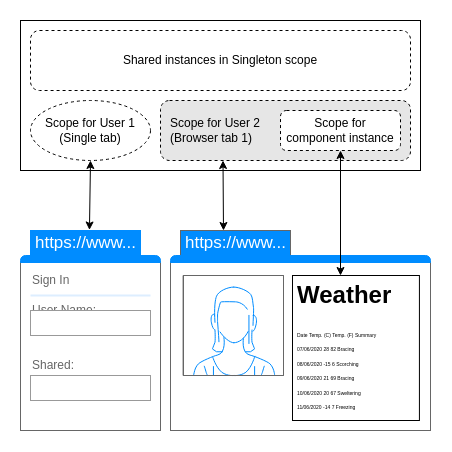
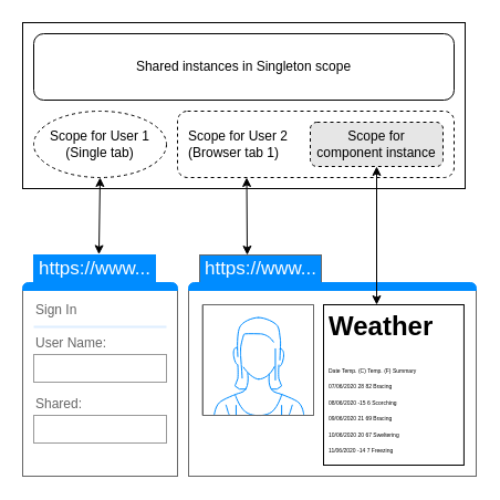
  <mxCell id="0" />
  <mxCell id="1" parent="0" />
  <mxCell id="2" value="" style="rounded=0;whiteSpace=wrap;html=1;" parent="1" vertex="1"><mxGeometry x="20" y="20" width="400" height="150" as="geometry" /></mxCell>
- <mxCell id="3" value="Shared instances in Singleton scope" style="rounded=1;whiteSpace=wrap;html=1;dashed=1;" parent="1" vertex="1"><mxGeometry x="30" y="30" width="380" height="60" as="geometry" /></mxCell>
+ <mxCell id="3" value="Shared instances in Singleton scope" style="rounded=1;whiteSpace=wrap;html=1;dashed=0;" parent="1" vertex="1"><mxGeometry x="30" y="30" width="380" height="60" as="geometry" /></mxCell>
  <mxCell id="4" value="Scope for User 1&lt;br&gt;(Single tab)" style="ellipse;whiteSpace=wrap;html=1;dashed=1;" parent="1" vertex="1"><mxGeometry x="30" y="100" width="120" height="60" as="geometry" /></mxCell>
- <mxCell id="5" value="Scope for User 2&lt;br&gt;(Browser tab 1)" style="rounded=1;whiteSpace=wrap;html=1;dashed=1;align=left;spacingLeft=8;fillColor=#e6e6e6;" parent="1" vertex="1"><mxGeometry x="160" y="100" width="250" height="60" as="geometry" /></mxCell>
- <mxCell id="6" value="Scope for&lt;br&gt;component instance" style="rounded=1;whiteSpace=wrap;html=1;dashed=1;fillColor=#ffffff;" parent="1" vertex="1"><mxGeometry x="280" y="110" width="120" height="40" as="geometry" /></mxCell>
+ <mxCell id="5" value="Scope for User 2&lt;br&gt;(Browser tab 1)" style="rounded=1;whiteSpace=wrap;html=1;dashed=1;align=left;spacingLeft=8;" parent="1" vertex="1"><mxGeometry x="160" y="100" width="250" height="60" as="geometry" /></mxCell>
+ <mxCell id="6" value="Scope for&lt;br&gt;component instance" style="rounded=1;whiteSpace=wrap;html=1;dashed=1;fillColor=#E6E6E6;" parent="1" vertex="1"><mxGeometry x="280" y="110" width="120" height="40" as="geometry" /></mxCell>
  <mxCell id="7" value="" style="strokeWidth=1;shadow=0;dashed=0;align=center;html=1;shape=mxgraph.mockup.containers.marginRect2;rectMarginTop=32;strokeColor=#666666;gradientColor=none;" parent="1" vertex="1"><mxGeometry x="20" y="230" width="140" height="200" as="geometry" /></mxCell>
  <mxCell id="8" value="&lt;font color=&quot;#ffffff&quot;&gt;https://www...&lt;/font&gt;" style="strokeColor=#008CFF;fillColor=#008CFF;gradientColor=inherit;strokeWidth=1;shadow=0;dashed=0;align=center;html=1;shape=mxgraph.mockup.containers.rrect;rSize=0;fontSize=17;fontColor=#666666;gradientColor=none;" parent="7" vertex="1"><mxGeometry width="110" height="25" relative="1" as="geometry"><mxPoint x="10" as="offset" /></mxGeometry></mxCell>
  <mxCell id="9" value="" style="strokeWidth=1;shadow=0;dashed=0;align=center;html=1;shape=mxgraph.mockup.containers.topButton;rSize=5;strokeColor=#008cff;fillColor=#008cff;gradientColor=none;resizeWidth=1;movable=0;deletable=1;" parent="7" vertex="1"><mxGeometry width="140" height="7" relative="1" as="geometry"><mxPoint y="25" as="offset" /></mxGeometry></mxCell>
  <mxCell id="10" value="Sign In" style="strokeWidth=1;shadow=0;dashed=0;align=center;html=1;shape=mxgraph.mockup.forms.anchor;fontSize=12;fontColor=#666666;align=left;resizeWidth=1;spacingLeft=0;" parent="7" vertex="1"><mxGeometry y="30" width="100" height="20" as="geometry"><mxPoint x="10" y="10" as="offset" /></mxGeometry></mxCell>
  <mxCell id="11" value="" style="shape=line;strokeColor=#ddeeff;strokeWidth=2;html=1;resizeWidth=1;" parent="7" vertex="1"><mxGeometry x="10" y="60" width="120" height="10" as="geometry"><mxPoint x="10" y="30" as="offset" /></mxGeometry></mxCell>
  <mxCell id="12" value="User Name:" style="strokeWidth=1;shadow=0;dashed=0;align=center;html=1;shape=mxgraph.mockup.forms.anchor;fontSize=12;fontColor=#666666;align=left;resizeWidth=1;spacingLeft=0;" parent="7" vertex="1"><mxGeometry y="30" width="100" height="20" as="geometry"><mxPoint x="10" y="40" as="offset" /></mxGeometry></mxCell>
- <mxCell id="13" value="johndoe" style="strokeWidth=1;shadow=0;dashed=0;align=center;html=1;shape=mxgraph.mockup.forms.rrect;rSize=0;strokeColor=#999999;fontColor=#666666;align=left;spacingLeft=5;resizeWidth=1;" parent="7" vertex="1"><mxGeometry x="10" y="80" width="120" height="25" as="geometry"><mxPoint x="10" y="60" as="offset" /></mxGeometry></mxCell>
+ <mxCell id="13" value="johndoe" style="strokeWidth=1;shadow=0;dashed=0;align=center;html=1;shape=mxgraph.mockup.forms.rrect;rSize=0;strokeColor=#999999;fontColor=#666666;align=left;spacingLeft=5;resizeWidth=1;" parent="7" vertex="1"><mxGeometry x="10" y="90" width="120" height="25" as="geometry"><mxPoint x="10" y="60" as="offset" /></mxGeometry></mxCell>
  <mxCell id="14" value="Shared:" style="strokeWidth=1;shadow=0;dashed=0;align=center;html=1;shape=mxgraph.mockup.forms.anchor;fontSize=12;fontColor=#666666;align=left;resizeWidth=1;spacingLeft=0;" parent="7" vertex="1"><mxGeometry y="30" width="100" height="20" as="geometry"><mxPoint x="10" y="95" as="offset" /></mxGeometry></mxCell>
  <mxCell id="15" value="" style="strokeWidth=1;shadow=0;dashed=0;align=center;html=1;shape=mxgraph.mockup.forms.rrect;rSize=0;strokeColor=#999999;fontColor=#666666;align=left;spacingLeft=5;resizeWidth=1;" parent="7" vertex="1"><mxGeometry x="10" y="145" width="120" height="25" as="geometry"><mxPoint x="10" y="115" as="offset" /></mxGeometry></mxCell>
  <mxCell id="16" value="" style="strokeWidth=1;shadow=0;dashed=0;align=center;html=1;shape=mxgraph.mockup.containers.marginRect2;rectMarginTop=32;strokeColor=#666666;gradientColor=none;" parent="1" vertex="1"><mxGeometry x="170" y="230" width="260" height="200" as="geometry" /></mxCell>
  <mxCell id="17" value="https://www..." style="strokeColor=inherit;fillColor=#008CFF;gradientColor=inherit;strokeWidth=1;shadow=0;dashed=0;align=center;html=1;shape=mxgraph.mockup.containers.rrect;rSize=0;fontSize=17;fontColor=#FFFFFF;gradientColor=none;" parent="16" vertex="1"><mxGeometry width="110" height="25" relative="1" as="geometry"><mxPoint x="10" as="offset" /></mxGeometry></mxCell>
  <mxCell id="18" value="" style="strokeWidth=1;shadow=0;dashed=0;align=center;html=1;shape=mxgraph.mockup.containers.topButton;rSize=5;strokeColor=#008cff;fillColor=#008cff;gradientColor=none;resizeWidth=1;movable=0;deletable=1;" parent="16" vertex="1"><mxGeometry width="260" height="7" relative="1" as="geometry"><mxPoint y="25" as="offset" /></mxGeometry></mxCell>
  <mxCell id="19" value="" style="verticalLabelPosition=bottom;shadow=0;dashed=0;align=center;html=1;verticalAlign=top;strokeWidth=1;shape=mxgraph.mockup.containers.userFemale;strokeColor=#666666;strokeColor2=#008cff;fillColor=#FFFFFF;" parent="16" vertex="1"><mxGeometry x="13" y="45" width="100" height="100" as="geometry" /></mxCell>
  <mxCell id="20" value="&lt;h1&gt;Weather&lt;/h1&gt;&lt;p&gt;&lt;span style=&quot;font-size: 5px&quot;&gt;&lt;span&gt;Date&lt;/span&gt;&lt;span&gt;&#09;&lt;/span&gt;&lt;span&gt;Temp. (C)&lt;/span&gt;&lt;span&gt;&#09;&lt;/span&gt;&lt;span&gt;Temp. (F)&lt;/span&gt;&lt;span&gt;&#09;&lt;/span&gt;&lt;span&gt;Summary&lt;br&gt;&lt;/span&gt;&lt;/span&gt;&lt;span style=&quot;font-size: 5px&quot;&gt;07/06/2020&lt;/span&gt;&lt;span style=&quot;font-size: 5px&quot;&gt;&#09;&lt;/span&gt;&lt;span style=&quot;font-size: 5px&quot;&gt;28&lt;/span&gt;&lt;span style=&quot;font-size: 5px&quot;&gt;&#09;&lt;/span&gt;&lt;span style=&quot;font-size: 5px&quot;&gt;82&lt;/span&gt;&lt;span style=&quot;font-size: 5px&quot;&gt;&#09;&lt;/span&gt;&lt;span style=&quot;font-size: 5px&quot;&gt;Bracing&lt;br&gt;&lt;/span&gt;&lt;span style=&quot;font-size: 5px&quot;&gt;08/06/2020&lt;/span&gt;&lt;span style=&quot;font-size: 5px&quot;&gt;&#09;&lt;/span&gt;&lt;span style=&quot;font-size: 5px&quot;&gt;-15&lt;/span&gt;&lt;span style=&quot;font-size: 5px&quot;&gt;&#09;&lt;/span&gt;&lt;span style=&quot;font-size: 5px&quot;&gt;6&lt;/span&gt;&lt;span style=&quot;font-size: 5px&quot;&gt;&#09;&lt;/span&gt;&lt;span style=&quot;font-size: 5px&quot;&gt;Scorching&lt;br&gt;&lt;/span&gt;&lt;span style=&quot;font-size: 5px&quot;&gt;09/06/2020&lt;/span&gt;&lt;span style=&quot;font-size: 5px&quot;&gt;&#09;&lt;/span&gt;&lt;span style=&quot;font-size: 5px&quot;&gt;21&lt;/span&gt;&lt;span style=&quot;font-size: 5px&quot;&gt;&#09;&lt;/span&gt;&lt;span style=&quot;font-size: 5px&quot;&gt;69&lt;/span&gt;&lt;span style=&quot;font-size: 5px&quot;&gt;&#09;&lt;/span&gt;&lt;span style=&quot;font-size: 5px&quot;&gt;Bracing&lt;br&gt;&lt;/span&gt;&lt;span style=&quot;font-size: 5px&quot;&gt;10/06/2020&lt;/span&gt;&lt;span style=&quot;font-size: 5px&quot;&gt;&#09;&lt;/span&gt;&lt;span style=&quot;font-size: 5px&quot;&gt;20&lt;/span&gt;&lt;span style=&quot;font-size: 5px&quot;&gt;&#09;&lt;/span&gt;&lt;span style=&quot;font-size: 5px&quot;&gt;67&lt;/span&gt;&lt;span style=&quot;font-size: 5px&quot;&gt;&#09;&lt;/span&gt;&lt;span style=&quot;font-size: 5px&quot;&gt;Sweltering&lt;br&gt;&lt;/span&gt;&lt;span style=&quot;font-size: 5px&quot;&gt;11/06/2020&lt;/span&gt;&lt;span style=&quot;font-size: 5px&quot;&gt;&#09;&lt;/span&gt;&lt;span style=&quot;font-size: 5px&quot;&gt;-14&lt;/span&gt;&lt;span style=&quot;font-size: 5px&quot;&gt;&#09;&lt;/span&gt;&lt;span style=&quot;font-size: 5px&quot;&gt;7&lt;/span&gt;&lt;span style=&quot;font-size: 5px&quot;&gt;&#09;&lt;/span&gt;&lt;span style=&quot;font-size: 5px&quot;&gt;Freezing&lt;/span&gt;&lt;span style=&quot;font-size: 5px&quot;&gt;&lt;br&gt;&lt;/span&gt;&lt;/p&gt;" style="text;html=1;strokeColor=#000000;fillColor=none;spacing=5;spacingTop=-20;whiteSpace=wrap;overflow=hidden;rounded=0;" vertex="1" parent="16"><mxGeometry x="122" y="45" width="126.923" height="145" as="geometry" /></mxCell>
  <mxCell id="21" value="" style="endArrow=classic;startArrow=classic;html=1;entryX=0.5;entryY=1;entryDx=0;entryDy=0;exitX=0.536;exitY=-0.021;exitDx=0;exitDy=0;exitPerimeter=0;" parent="1" source="8" target="4" edge="1"><mxGeometry width="50" height="50" relative="1" as="geometry"><mxPoint x="-40" y="240" as="sourcePoint" /><mxPoint x="10" y="190" as="targetPoint" /></mxGeometry></mxCell>
  <mxCell id="22" value="" style="endArrow=classic;startArrow=classic;html=1;entryX=0.25;entryY=1;entryDx=0;entryDy=0;" parent="1" target="5" edge="1"><mxGeometry width="50" height="50" relative="1" as="geometry"><mxPoint x="223" y="230" as="sourcePoint" /><mxPoint x="250" y="190" as="targetPoint" /></mxGeometry></mxCell>
  <mxCell id="23" value="" style="endArrow=classic;startArrow=classic;html=1;fontColor=#FFFFFF;entryX=0.5;entryY=1;entryDx=0;entryDy=0;" edge="1" parent="1" target="6"><mxGeometry width="50" height="50" relative="1" as="geometry"><mxPoint x="340" y="275" as="sourcePoint" /><mxPoint x="380" y="190" as="targetPoint" /></mxGeometry></mxCell>
